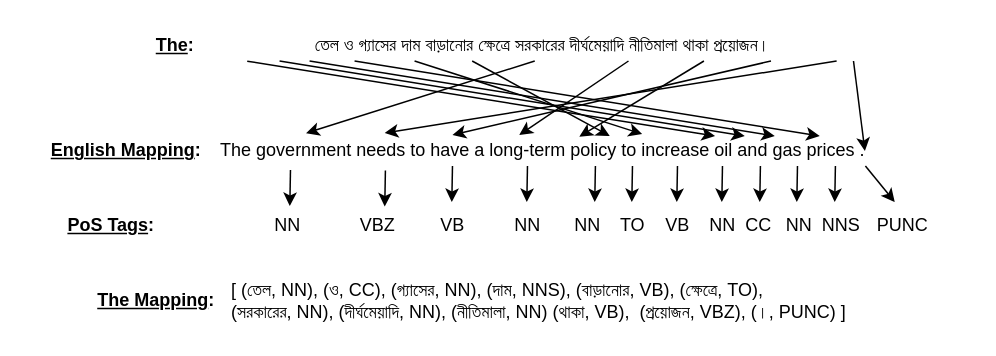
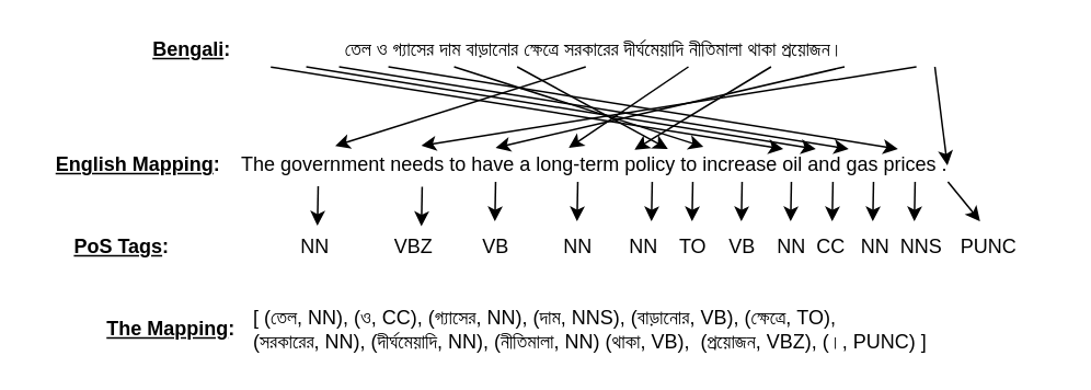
  <mxCell id="0" />
  <mxCell id="1" parent="0" />
  <mxCell id="2" value="তেল ও গ্যাসের দাম বাড়ানোর ক্ষেত্রে সরকারের দীর্ঘমেয়াদি নীতিমালা থাকা প্রয়োজন।" style="text;html=1;align=center;verticalAlign=middle;resizable=0;points=[];autosize=1;strokeColor=none;fillColor=none;" vertex="1" parent="1"><mxGeometry x="141" y="20" width="440" height="20" as="geometry" /></mxCell>
  <mxCell id="3" value="The government needs to have a long-term policy to increase oil and gas prices ." style="text;html=1;align=center;verticalAlign=middle;resizable=0;points=[];autosize=1;strokeColor=none;fillColor=none;" vertex="1" parent="1"><mxGeometry x="136" y="90" width="450" height="20" as="geometry" /></mxCell>
  <mxCell id="4" value="NN" style="text;html=1;align=center;verticalAlign=middle;resizable=0;points=[];autosize=1;strokeColor=none;fillColor=none;" vertex="1" parent="1"><mxGeometry x="176" y="140" width="30" height="20" as="geometry" /></mxCell>
  <mxCell id="5" value="NN" style="text;html=1;align=center;verticalAlign=middle;resizable=0;points=[];autosize=1;strokeColor=none;fillColor=none;" vertex="1" parent="1"><mxGeometry x="466" y="140" width="30" height="20" as="geometry" /></mxCell>
  <mxCell id="6" value="NN" style="text;html=1;align=center;verticalAlign=middle;resizable=0;points=[];autosize=1;strokeColor=none;fillColor=none;" vertex="1" parent="1"><mxGeometry x="517" y="140" width="30" height="20" as="geometry" /></mxCell>
  <mxCell id="7" value="VB" style="text;html=1;align=center;verticalAlign=middle;resizable=0;points=[];autosize=1;strokeColor=none;fillColor=none;" vertex="1" parent="1"><mxGeometry x="436" y="140" width="30" height="20" as="geometry" /></mxCell>
  <mxCell id="8" value="TO" style="text;html=1;align=center;verticalAlign=middle;resizable=0;points=[];autosize=1;strokeColor=none;fillColor=none;" vertex="1" parent="1"><mxGeometry x="406" y="140" width="30" height="20" as="geometry" /></mxCell>
  <mxCell id="9" value="NN" style="text;html=1;align=center;verticalAlign=middle;resizable=0;points=[];autosize=1;strokeColor=none;fillColor=none;" vertex="1" parent="1"><mxGeometry x="376" y="140" width="30" height="20" as="geometry" /></mxCell>
  <mxCell id="10" value="NN" style="text;html=1;align=center;verticalAlign=middle;resizable=0;points=[];autosize=1;strokeColor=none;fillColor=none;" vertex="1" parent="1"><mxGeometry x="336" y="140" width="30" height="20" as="geometry" /></mxCell>
  <mxCell id="11" value="VB" style="text;html=1;align=center;verticalAlign=middle;resizable=0;points=[];autosize=1;strokeColor=none;fillColor=none;" vertex="1" parent="1"><mxGeometry x="286" y="140" width="30" height="20" as="geometry" /></mxCell>
  <mxCell id="12" value="VBZ" style="text;html=1;align=center;verticalAlign=middle;resizable=0;points=[];autosize=1;strokeColor=none;fillColor=none;" vertex="1" parent="1"><mxGeometry x="231" y="140" width="40" height="20" as="geometry" /></mxCell>
  <mxCell id="13" value="" style="endArrow=classic;html=1;exitX=0.053;exitY=1.007;exitDx=0;exitDy=0;exitPerimeter=0;entryX=0.756;entryY=0;entryDx=0;entryDy=0;entryPerimeter=0;" edge="1" parent="1" source="2" target="3"><mxGeometry width="50" height="50" relative="1" as="geometry"><mxPoint x="346" y="130" as="sourcePoint" /><mxPoint x="486" y="90" as="targetPoint" /></mxGeometry></mxCell>
  <mxCell id="14" value="" style="endArrow=classic;html=1;exitX=0.102;exitY=1;exitDx=0;exitDy=0;exitPerimeter=0;entryX=0.8;entryY=0;entryDx=0;entryDy=0;entryPerimeter=0;" edge="1" parent="1" source="2" target="3"><mxGeometry width="50" height="50" relative="1" as="geometry"><mxPoint x="346" y="130" as="sourcePoint" /><mxPoint x="396" y="80" as="targetPoint" /></mxGeometry></mxCell>
  <mxCell id="15" value="" style="endArrow=classic;html=1;exitX=0.102;exitY=1;exitDx=0;exitDy=0;exitPerimeter=0;entryX=0.8;entryY=0;entryDx=0;entryDy=0;entryPerimeter=0;" edge="1" parent="1"><mxGeometry width="50" height="50" relative="1" as="geometry"><mxPoint x="205.88" y="40" as="sourcePoint" /><mxPoint x="516" y="90" as="targetPoint" /></mxGeometry></mxCell>
  <mxCell id="16" value="" style="endArrow=classic;html=1;exitX=0.102;exitY=1;exitDx=0;exitDy=0;exitPerimeter=0;entryX=0.8;entryY=0;entryDx=0;entryDy=0;entryPerimeter=0;" edge="1" parent="1"><mxGeometry width="50" height="50" relative="1" as="geometry"><mxPoint x="235.88" y="40" as="sourcePoint" /><mxPoint x="546" y="90" as="targetPoint" /></mxGeometry></mxCell>
  <mxCell id="17" value="" style="endArrow=classic;html=1;exitX=0.102;exitY=1;exitDx=0;exitDy=0;exitPerimeter=0;entryX=0.648;entryY=-0.064;entryDx=0;entryDy=0;entryPerimeter=0;" edge="1" parent="1" target="3"><mxGeometry width="50" height="50" relative="1" as="geometry"><mxPoint x="275.88" y="40" as="sourcePoint" /><mxPoint x="586" y="90" as="targetPoint" /></mxGeometry></mxCell>
  <mxCell id="18" value="" style="endArrow=classic;html=1;exitX=0.102;exitY=1;exitDx=0;exitDy=0;exitPerimeter=0;" edge="1" parent="1"><mxGeometry width="50" height="50" relative="1" as="geometry"><mxPoint x="314.28" y="40" as="sourcePoint" /><mxPoint x="406" y="90" as="targetPoint" /></mxGeometry></mxCell>
  <mxCell id="19" value="" style="endArrow=classic;html=1;exitX=0.102;exitY=1;exitDx=0;exitDy=0;exitPerimeter=0;entryX=0.15;entryY=-0.093;entryDx=0;entryDy=0;entryPerimeter=0;" edge="1" parent="1" target="3"><mxGeometry width="50" height="50" relative="1" as="geometry"><mxPoint x="356" y="40" as="sourcePoint" /><mxPoint x="447.72" y="88.72" as="targetPoint" /></mxGeometry></mxCell>
  <mxCell id="20" value="" style="endArrow=classic;html=1;exitX=0.102;exitY=1;exitDx=0;exitDy=0;exitPerimeter=0;entryX=0.466;entryY=-0.036;entryDx=0;entryDy=0;entryPerimeter=0;" edge="1" parent="1" target="3"><mxGeometry width="50" height="50" relative="1" as="geometry"><mxPoint x="418.5" y="40" as="sourcePoint" /><mxPoint x="266" y="88.14" as="targetPoint" /></mxGeometry></mxCell>
  <mxCell id="21" value="" style="endArrow=classic;html=1;exitX=0.102;exitY=1;exitDx=0;exitDy=0;exitPerimeter=0;entryX=0.555;entryY=0.021;entryDx=0;entryDy=0;entryPerimeter=0;" edge="1" parent="1" target="3"><mxGeometry width="50" height="50" relative="1" as="geometry"><mxPoint x="468.8" y="40" as="sourcePoint" /><mxPoint x="396" y="89.28" as="targetPoint" /></mxGeometry></mxCell>
  <mxCell id="22" value="" style="endArrow=classic;html=1;exitX=0.102;exitY=1;exitDx=0;exitDy=0;exitPerimeter=0;entryX=0.367;entryY=-0.036;entryDx=0;entryDy=0;entryPerimeter=0;" edge="1" parent="1" target="3"><mxGeometry width="50" height="50" relative="1" as="geometry"><mxPoint x="513.5" y="40" as="sourcePoint" /><mxPoint x="361" y="88.14" as="targetPoint" /></mxGeometry></mxCell>
  <mxCell id="23" value="" style="endArrow=classic;html=1;exitX=0.102;exitY=1;exitDx=0;exitDy=0;exitPerimeter=0;" edge="1" parent="1"><mxGeometry width="50" height="50" relative="1" as="geometry"><mxPoint x="557.25" y="40" as="sourcePoint" /><mxPoint x="256" y="88" as="targetPoint" /></mxGeometry></mxCell>
  <mxCell id="24" value="" style="endArrow=classic;html=1;exitX=0.127;exitY=1.136;exitDx=0;exitDy=0;exitPerimeter=0;entryX=0.557;entryY=-0.164;entryDx=0;entryDy=0;entryPerimeter=0;" edge="1" parent="1" source="3" target="4"><mxGeometry width="50" height="50" relative="1" as="geometry"><mxPoint x="346" y="130" as="sourcePoint" /><mxPoint x="396" y="80" as="targetPoint" /></mxGeometry></mxCell>
  <mxCell id="25" value="" style="endArrow=classic;html=1;exitX=0.127;exitY=1.136;exitDx=0;exitDy=0;exitPerimeter=0;entryX=0.557;entryY=-0.164;entryDx=0;entryDy=0;entryPerimeter=0;" edge="1" parent="1"><mxGeometry width="50" height="50" relative="1" as="geometry"><mxPoint x="481.15" y="110" as="sourcePoint" /><mxPoint x="480.71" y="134" as="targetPoint" /></mxGeometry></mxCell>
  <mxCell id="26" value="" style="endArrow=classic;html=1;exitX=0.127;exitY=1.136;exitDx=0;exitDy=0;exitPerimeter=0;entryX=0.557;entryY=-0.164;entryDx=0;entryDy=0;entryPerimeter=0;" edge="1" parent="1"><mxGeometry width="50" height="50" relative="1" as="geometry"><mxPoint x="256.44" y="113" as="sourcePoint" /><mxPoint x="256" y="137" as="targetPoint" /></mxGeometry></mxCell>
  <mxCell id="27" value="" style="endArrow=classic;html=1;exitX=0.127;exitY=1.136;exitDx=0;exitDy=0;exitPerimeter=0;entryX=0.557;entryY=-0.164;entryDx=0;entryDy=0;entryPerimeter=0;" edge="1" parent="1"><mxGeometry width="50" height="50" relative="1" as="geometry"><mxPoint x="531.15" y="110" as="sourcePoint" /><mxPoint x="530.71" y="134" as="targetPoint" /></mxGeometry></mxCell>
  <mxCell id="28" value="" style="endArrow=classic;html=1;exitX=0.127;exitY=1.136;exitDx=0;exitDy=0;exitPerimeter=0;entryX=0.557;entryY=-0.164;entryDx=0;entryDy=0;entryPerimeter=0;" edge="1" parent="1"><mxGeometry width="50" height="50" relative="1" as="geometry"><mxPoint x="301.15" y="110" as="sourcePoint" /><mxPoint x="300.71" y="134" as="targetPoint" /></mxGeometry></mxCell>
  <mxCell id="29" value="" style="endArrow=classic;html=1;exitX=0.127;exitY=1.136;exitDx=0;exitDy=0;exitPerimeter=0;entryX=0.557;entryY=-0.164;entryDx=0;entryDy=0;entryPerimeter=0;" edge="1" parent="1"><mxGeometry width="50" height="50" relative="1" as="geometry"><mxPoint x="351.15" y="110" as="sourcePoint" /><mxPoint x="350.71" y="134" as="targetPoint" /></mxGeometry></mxCell>
  <mxCell id="30" value="" style="endArrow=classic;html=1;exitX=0.127;exitY=1.136;exitDx=0;exitDy=0;exitPerimeter=0;entryX=0.557;entryY=-0.164;entryDx=0;entryDy=0;entryPerimeter=0;" edge="1" parent="1"><mxGeometry width="50" height="50" relative="1" as="geometry"><mxPoint x="396.44" y="110" as="sourcePoint" /><mxPoint x="396" y="134" as="targetPoint" /></mxGeometry></mxCell>
  <mxCell id="31" value="" style="endArrow=classic;html=1;exitX=0.127;exitY=1.136;exitDx=0;exitDy=0;exitPerimeter=0;entryX=0.557;entryY=-0.164;entryDx=0;entryDy=0;entryPerimeter=0;" edge="1" parent="1"><mxGeometry width="50" height="50" relative="1" as="geometry"><mxPoint x="421.15" y="110" as="sourcePoint" /><mxPoint x="420.71" y="134" as="targetPoint" /></mxGeometry></mxCell>
  <mxCell id="32" value="" style="endArrow=classic;html=1;exitX=0.127;exitY=1.136;exitDx=0;exitDy=0;exitPerimeter=0;entryX=0.557;entryY=-0.164;entryDx=0;entryDy=0;entryPerimeter=0;" edge="1" parent="1"><mxGeometry width="50" height="50" relative="1" as="geometry"><mxPoint x="451.15" y="110" as="sourcePoint" /><mxPoint x="450.71" y="134" as="targetPoint" /></mxGeometry></mxCell>
  <mxCell id="33" value="" style="endArrow=classic;html=1;exitX=0.127;exitY=1.136;exitDx=0;exitDy=0;exitPerimeter=0;entryX=0.557;entryY=-0.164;entryDx=0;entryDy=0;entryPerimeter=0;" edge="1" parent="1"><mxGeometry width="50" height="50" relative="1" as="geometry"><mxPoint x="556.44" y="110" as="sourcePoint" /><mxPoint x="556" y="134" as="targetPoint" /></mxGeometry></mxCell>
  <mxCell id="34" value="NNS" style="text;html=1;align=center;verticalAlign=middle;resizable=0;points=[];autosize=1;strokeColor=none;fillColor=none;" vertex="1" parent="1"><mxGeometry x="540" y="140" width="40" height="20" as="geometry" /></mxCell>
  <mxCell id="35" value="" style="endArrow=classic;html=1;exitX=0.127;exitY=1.136;exitDx=0;exitDy=0;exitPerimeter=0;entryX=0.557;entryY=-0.164;entryDx=0;entryDy=0;entryPerimeter=0;" edge="1" parent="1"><mxGeometry width="50" height="50" relative="1" as="geometry"><mxPoint x="506.44" y="110" as="sourcePoint" /><mxPoint x="506" y="134" as="targetPoint" /></mxGeometry></mxCell>
  <mxCell id="36" value="CC" style="text;html=1;align=center;verticalAlign=middle;resizable=0;points=[];autosize=1;strokeColor=none;fillColor=none;" vertex="1" parent="1"><mxGeometry x="490" y="140" width="30" height="20" as="geometry" /></mxCell>
  <mxCell id="37" value="" style="endArrow=classic;html=1;exitX=0.102;exitY=1;exitDx=0;exitDy=0;exitPerimeter=0;entryX=0.978;entryY=0.5;entryDx=0;entryDy=0;entryPerimeter=0;" edge="1" parent="1" target="3"><mxGeometry width="50" height="50" relative="1" as="geometry"><mxPoint x="568.5" y="40" as="sourcePoint" /><mxPoint x="416" y="88.14" as="targetPoint" /></mxGeometry></mxCell>
  <mxCell id="38" value="" style="endArrow=classic;html=1;exitX=0.127;exitY=1.136;exitDx=0;exitDy=0;exitPerimeter=0;entryX=0.4;entryY=-0.3;entryDx=0;entryDy=0;entryPerimeter=0;" edge="1" parent="1" target="39"><mxGeometry width="50" height="50" relative="1" as="geometry"><mxPoint x="576.44" y="110" as="sourcePoint" /><mxPoint x="576" y="134" as="targetPoint" /></mxGeometry></mxCell>
  <mxCell id="39" value="PUNC" style="text;html=1;align=center;verticalAlign=middle;resizable=0;points=[];autosize=1;strokeColor=none;fillColor=none;" vertex="1" parent="1"><mxGeometry x="576" y="140" width="50" height="20" as="geometry" /></mxCell>
- <mxCell id="40" value="&lt;b&gt;&lt;u&gt;The&lt;/u&gt;:&lt;/b&gt;" style="text;html=1;align=center;verticalAlign=middle;resizable=0;points=[];autosize=1;strokeColor=none;fillColor=none;" vertex="1" parent="1"><mxGeometry x="86" y="20" width="60" height="20" as="geometry" /></mxCell>
+ <mxCell id="40" value="&lt;b&gt;&lt;u&gt;Bengali&lt;/u&gt;:&lt;/b&gt;" style="text;html=1;align=center;verticalAlign=middle;resizable=0;points=[];autosize=1;strokeColor=none;fillColor=none;" vertex="1" parent="1"><mxGeometry x="86" y="20" width="60" height="20" as="geometry" /></mxCell>
  <mxCell id="41" value="&lt;b&gt;&lt;u&gt;English Mapping&lt;/u&gt;:&amp;nbsp;&lt;/b&gt;" style="text;html=1;align=center;verticalAlign=middle;resizable=0;points=[];autosize=1;strokeColor=none;fillColor=none;" vertex="1" parent="1"><mxGeometry x="20" y="90" width="130" height="20" as="geometry" /></mxCell>
  <mxCell id="42" value="&lt;b&gt;&lt;u&gt;PoS Tags&lt;/u&gt;:&amp;nbsp;&lt;/b&gt;" style="text;html=1;align=center;verticalAlign=middle;resizable=0;points=[];autosize=1;strokeColor=none;fillColor=none;" vertex="1" parent="1"><mxGeometry x="35" y="140" width="80" height="20" as="geometry" /></mxCell>
  <mxCell id="43" value="&lt;b&gt;&lt;u&gt;The Mapping&lt;/u&gt;:&amp;nbsp;&lt;/b&gt;" style="text;html=1;align=center;verticalAlign=middle;resizable=0;points=[];autosize=1;strokeColor=none;fillColor=none;" vertex="1" parent="1"><mxGeometry x="55" y="190" width="100" height="20" as="geometry" /></mxCell>
  <mxCell id="44" value="[ (তেল, NN), (ও, CC), (গ্যাসের, NN), (দাম, NNS), (বাড়ানোর, VB), (ক্ষেত্রে, TO),&lt;br&gt;(সরকারের, NN), (দীর্ঘমেয়াদি, NN), (নীতিমালা, NN) (থাকা, VB),&amp;nbsp; (প্রয়োজন, VBZ), (।, PUNC) ]" style="text;html=1;align=left;verticalAlign=middle;resizable=0;points=[];autosize=1;strokeColor=none;fillColor=none;" vertex="1" parent="1"><mxGeometry x="152" y="185" width="490" height="30" as="geometry" /></mxCell>
